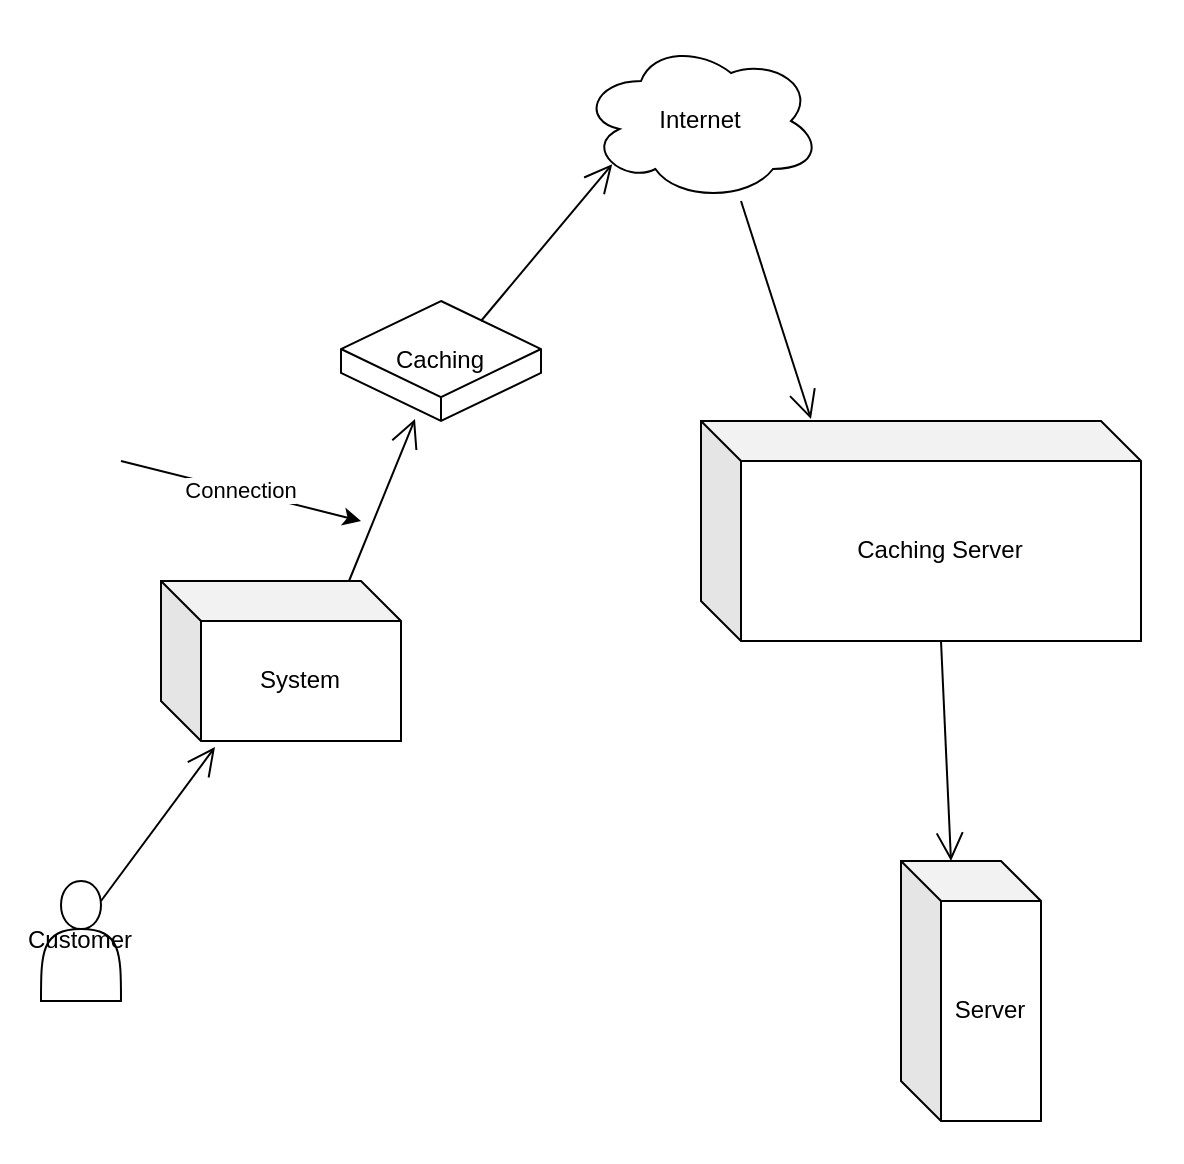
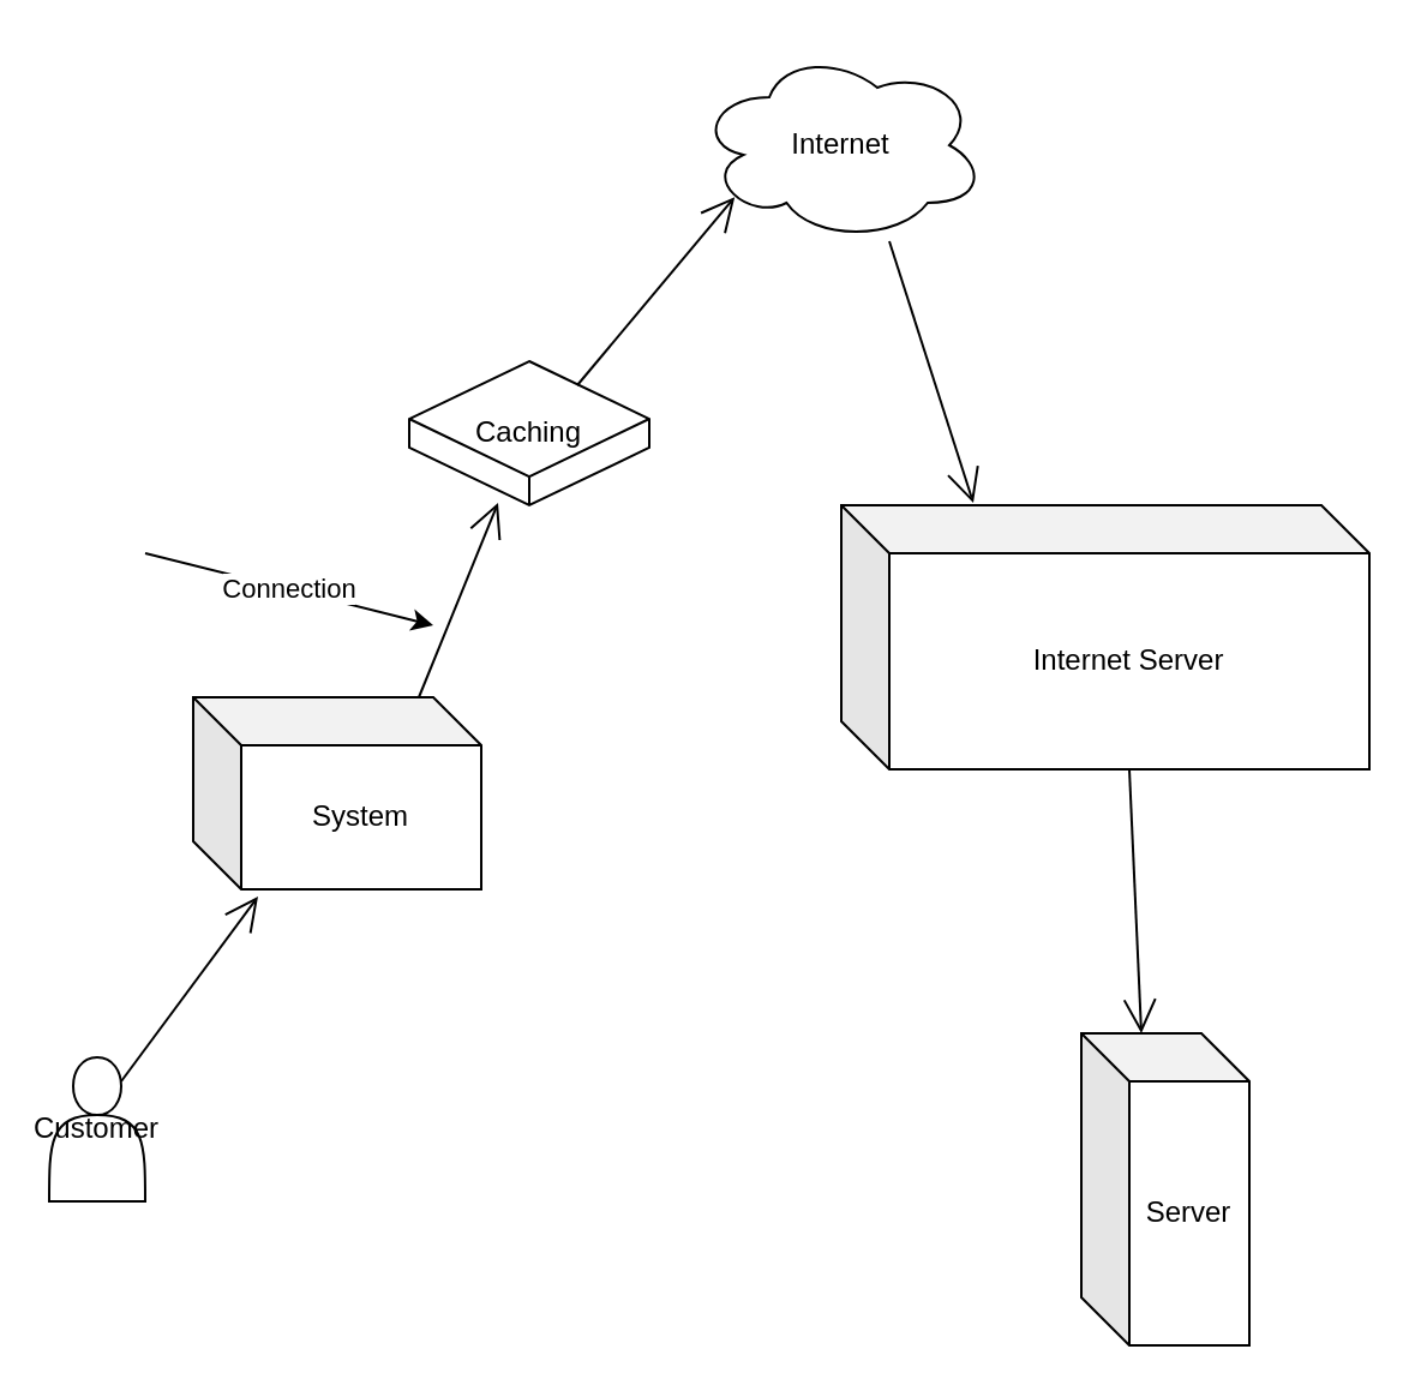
  <mxCell id="0" />
  <mxCell id="1" parent="0" />
  <mxCell id="2" value="Internet" style="ellipse;shape=cloud;whiteSpace=wrap;html=1;" vertex="1" parent="1"><mxGeometry x="290" y="20" width="120" height="80" as="geometry" /></mxCell>
  <mxCell id="3" value="Customer" style="shape=actor;whiteSpace=wrap;html=1;" vertex="1" parent="1"><mxGeometry x="20" y="440" width="40" height="60" as="geometry" /></mxCell>
  <mxCell id="4" value="Caching" style="whiteSpace=wrap;html=1;shape=mxgraph.basic.isocube;isoAngle=15;" vertex="1" parent="1"><mxGeometry x="170" y="150" width="100" height="60" as="geometry" /></mxCell>
  <mxCell id="5" value="System" style="shape=cube;whiteSpace=wrap;html=1;boundedLbl=1;backgroundOutline=1;darkOpacity=0.05;darkOpacity2=0.1;" vertex="1" parent="1"><mxGeometry x="80" y="290" width="120" height="80" as="geometry" /></mxCell>
  <mxCell id="6" value="Server" style="shape=cube;whiteSpace=wrap;html=1;boundedLbl=1;backgroundOutline=1;darkOpacity=0.05;darkOpacity2=0.1;" vertex="1" parent="1"><mxGeometry x="450" y="430" width="70" height="130" as="geometry" /></mxCell>
- <mxCell id="7" value="Caching Server" style="shape=cube;whiteSpace=wrap;html=1;boundedLbl=1;backgroundOutline=1;darkOpacity=0.05;darkOpacity2=0.1;" vertex="1" parent="1"><mxGeometry x="350" y="210" width="220" height="110" as="geometry" /></mxCell>
+ <mxCell id="7" value="Internet Server" style="shape=cube;whiteSpace=wrap;html=1;boundedLbl=1;backgroundOutline=1;darkOpacity=0.05;darkOpacity2=0.1;" vertex="1" parent="1"><mxGeometry x="350" y="210" width="220" height="110" as="geometry" /></mxCell>
  <mxCell id="8" value="" style="endArrow=open;endFill=1;endSize=12;html=1;entryX=0.225;entryY=1.038;entryDx=0;entryDy=0;entryPerimeter=0;" edge="1" parent="1" target="5"><mxGeometry width="160" relative="1" as="geometry"><mxPoint x="50" y="450" as="sourcePoint" /><mxPoint x="210" y="450" as="targetPoint" /></mxGeometry></mxCell>
  <mxCell id="9" value="" style="endArrow=open;endFill=1;endSize=12;html=1;entryX=0.37;entryY=0.983;entryDx=0;entryDy=0;entryPerimeter=0;" edge="1" parent="1" target="4"><mxGeometry width="160" relative="1" as="geometry"><mxPoint x="174" y="290" as="sourcePoint" /><mxPoint x="334" y="290" as="targetPoint" /></mxGeometry></mxCell>
  <mxCell id="10" value="Connection" style="endArrow=classic;html=1;" edge="1" parent="1"><mxGeometry width="50" height="50" relative="1" as="geometry"><mxPoint x="60" y="230" as="sourcePoint" /><mxPoint x="180" y="260" as="targetPoint" /></mxGeometry></mxCell>
  <mxCell id="11" value="" style="endArrow=open;endFill=1;endSize=12;html=1;entryX=0.13;entryY=0.77;entryDx=0;entryDy=0;entryPerimeter=0;" edge="1" parent="1" target="2"><mxGeometry width="160" relative="1" as="geometry"><mxPoint x="240" y="160" as="sourcePoint" /><mxPoint x="400" y="160" as="targetPoint" /></mxGeometry></mxCell>
  <mxCell id="12" value="" style="endArrow=open;endFill=1;endSize=12;html=1;entryX=0.25;entryY=-0.009;entryDx=0;entryDy=0;entryPerimeter=0;" edge="1" parent="1" target="7"><mxGeometry width="160" relative="1" as="geometry"><mxPoint x="370" y="100" as="sourcePoint" /><mxPoint x="530" y="100" as="targetPoint" /></mxGeometry></mxCell>
  <mxCell id="13" value="" style="endArrow=open;endFill=1;endSize=12;html=1;entryX=0;entryY=0;entryDx=25;entryDy=0;entryPerimeter=0;" edge="1" parent="1" target="6"><mxGeometry width="160" relative="1" as="geometry"><mxPoint x="470" y="320" as="sourcePoint" /><mxPoint x="630" y="320" as="targetPoint" /></mxGeometry></mxCell>
